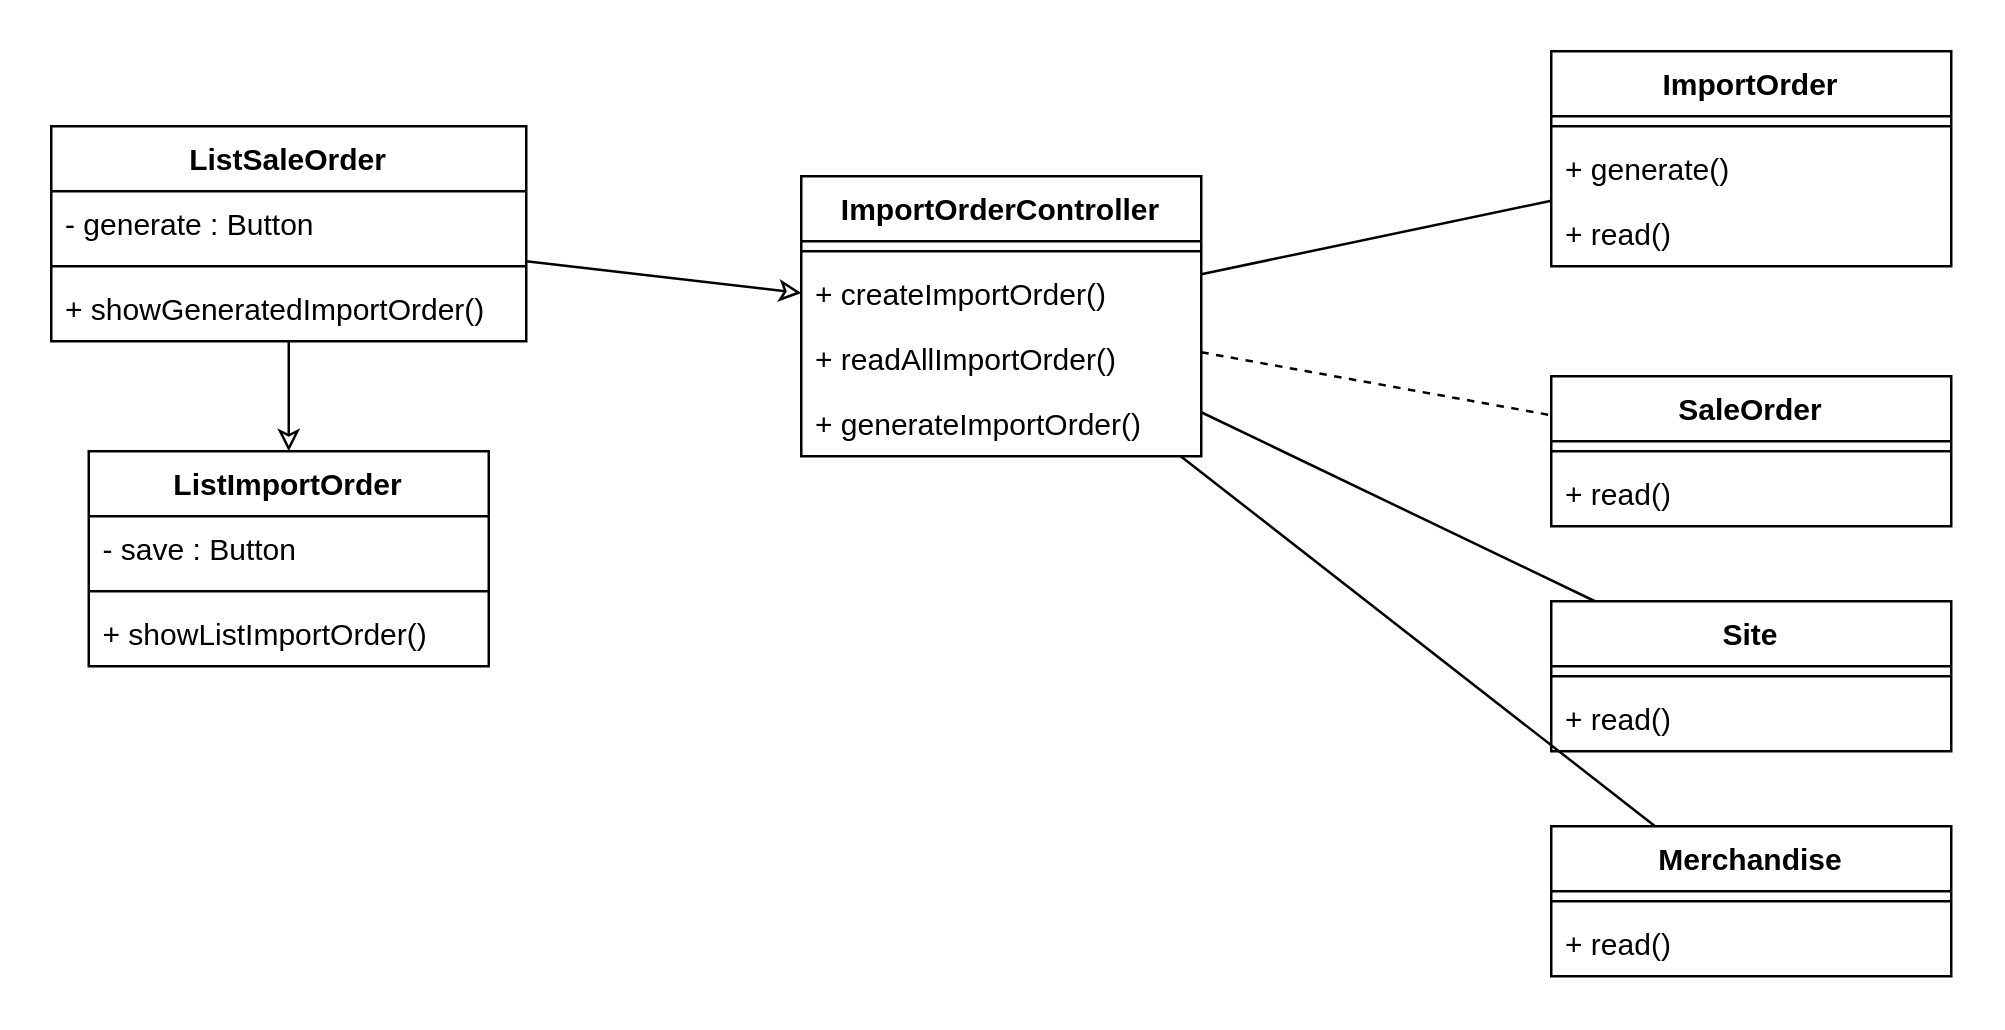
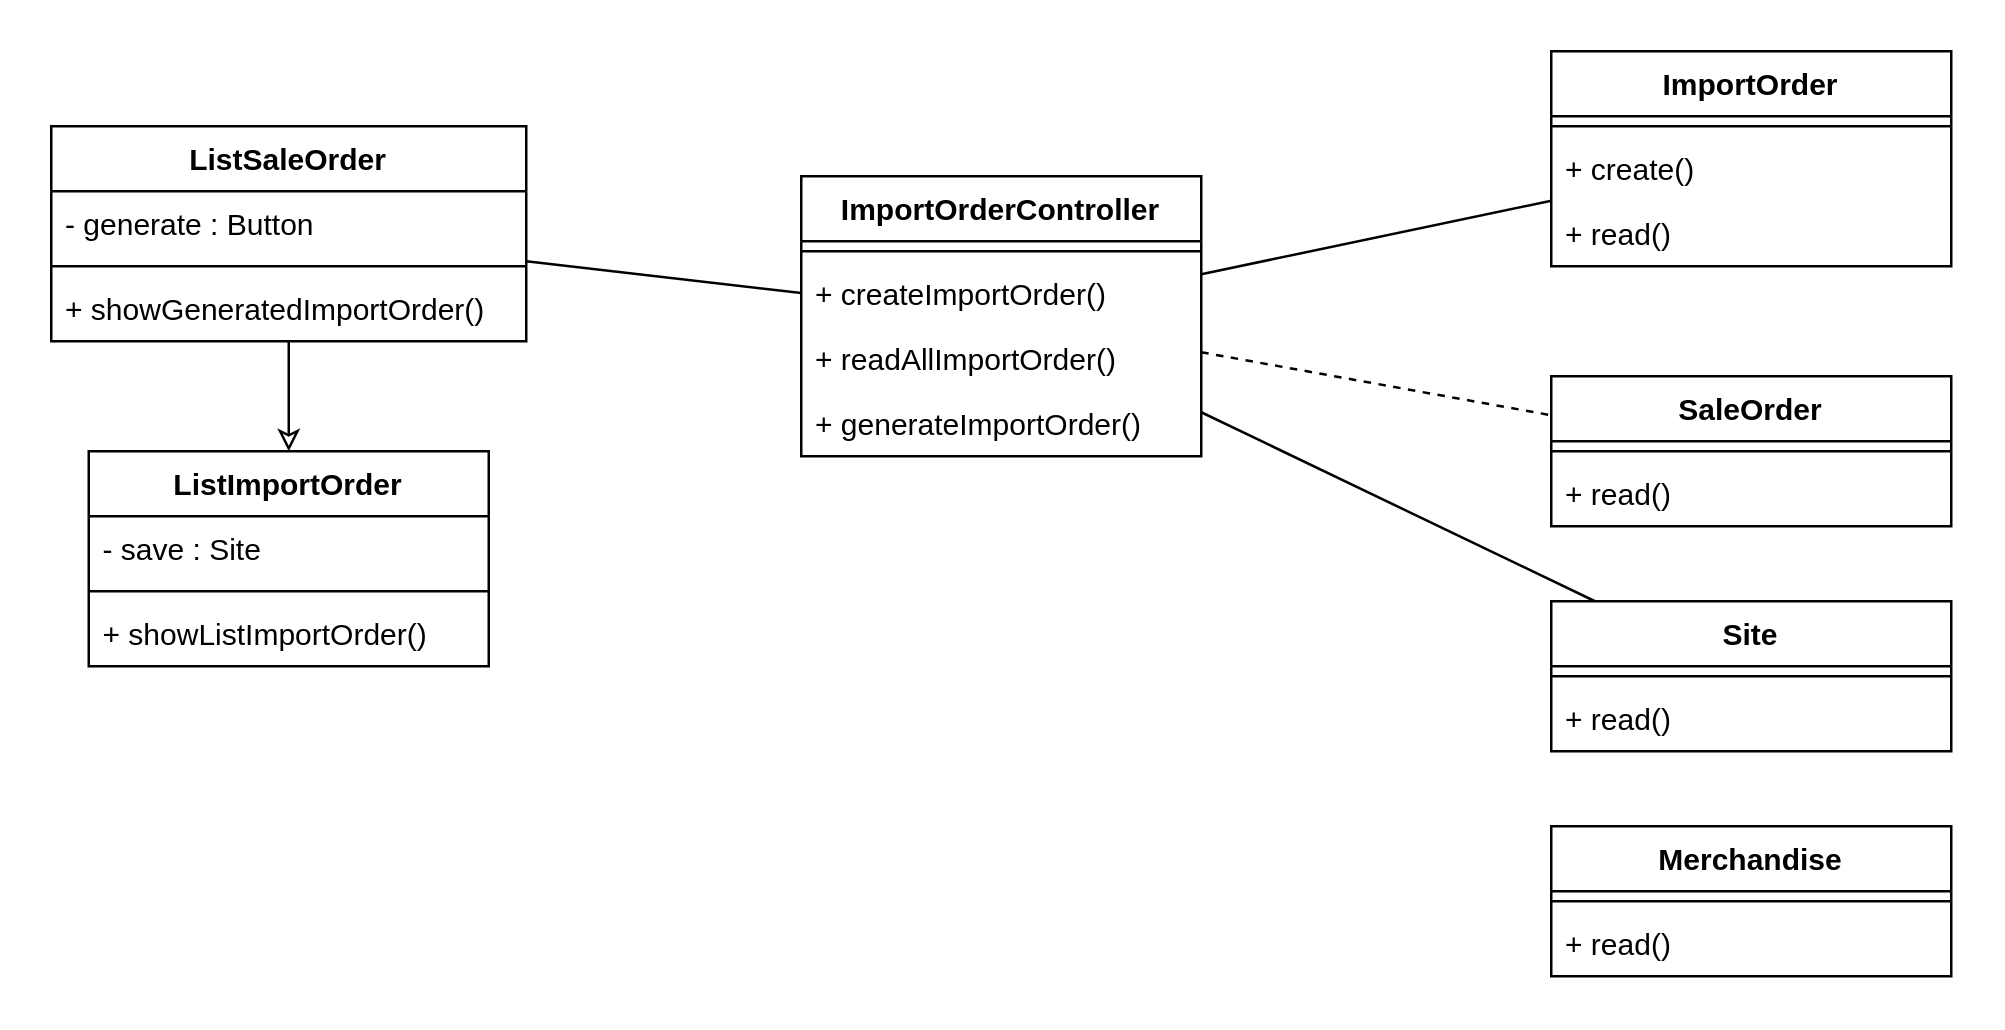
  <mxCell id="0" />
  <mxCell id="1" parent="0" />
- <mxCell id="2" style="edgeStyle=none;rounded=0;orthogonalLoop=1;jettySize=auto;html=1;endArrow=none;endFill=0;" parent="1" source="8" target="19" edge="1"><mxGeometry relative="1" as="geometry" /></mxCell>
  <mxCell id="3" style="rounded=0;orthogonalLoop=1;jettySize=auto;html=1;endArrow=none;endFill=0;" parent="1" source="8" target="26" edge="1"><mxGeometry relative="1" as="geometry" /></mxCell>
  <mxCell id="4" style="rounded=0;orthogonalLoop=1;jettySize=auto;html=1;startArrow=none;startFill=0;sourcePerimeterSpacing=0;endArrow=none;endFill=0;targetPerimeterSpacing=0;" parent="1" source="8" target="16" edge="1"><mxGeometry relative="1" as="geometry" /></mxCell>
  <mxCell id="5" style="rounded=0;orthogonalLoop=1;jettySize=auto;html=1;endArrow=none;endFill=0;dashed=1;" parent="1" source="8" target="13" edge="1"><mxGeometry relative="1" as="geometry" /></mxCell>
  <mxCell id="6" style="edgeStyle=orthogonalEdgeStyle;rounded=0;orthogonalLoop=1;jettySize=auto;html=1;endArrow=classic;endFill=0;" parent="1" source="22" target="30" edge="1"><mxGeometry relative="1" as="geometry" /></mxCell>
- <mxCell id="7" style="edgeStyle=none;rounded=0;orthogonalLoop=1;jettySize=auto;html=1;endArrow=classic;endFill=0;" parent="1" source="22" target="8" edge="1"><mxGeometry relative="1" as="geometry" /></mxCell>
+ <mxCell id="7" style="edgeStyle=none;rounded=0;orthogonalLoop=1;jettySize=auto;html=1;endArrow=none;endFill=0;" parent="1" source="22" target="8" edge="1"><mxGeometry relative="1" as="geometry" /></mxCell>
  <mxCell id="8" value="ImportOrderController" style="swimlane;fontStyle=1;align=center;verticalAlign=top;childLayout=stackLayout;horizontal=1;startSize=26;horizontalStack=0;resizeParent=1;resizeParentMax=0;resizeLast=0;collapsible=1;marginBottom=0;" parent="1" vertex="1"><mxGeometry x="320" y="70" width="160" height="112" as="geometry" /></mxCell>
  <mxCell id="9" value="" style="line;strokeWidth=1;fillColor=none;align=left;verticalAlign=middle;spacingTop=-1;spacingLeft=3;spacingRight=3;rotatable=0;labelPosition=right;points=[];portConstraint=eastwest;" parent="8" vertex="1"><mxGeometry y="26" width="160" height="8" as="geometry" /></mxCell>
  <mxCell id="10" value="+ createImportOrder()" style="text;strokeColor=none;fillColor=none;align=left;verticalAlign=top;spacingLeft=4;spacingRight=4;overflow=hidden;rotatable=0;points=[[0,0.5],[1,0.5]];portConstraint=eastwest;" parent="8" vertex="1"><mxGeometry y="34" width="160" height="26" as="geometry" /></mxCell>
  <mxCell id="11" value="+ readAllImportOrder()" style="text;strokeColor=none;fillColor=none;align=left;verticalAlign=top;spacingLeft=4;spacingRight=4;overflow=hidden;rotatable=0;points=[[0,0.5],[1,0.5]];portConstraint=eastwest;" parent="8" vertex="1"><mxGeometry y="60" width="160" height="26" as="geometry" /></mxCell>
  <mxCell id="12" value="+ generateImportOrder()" style="text;strokeColor=none;fillColor=none;align=left;verticalAlign=top;spacingLeft=4;spacingRight=4;overflow=hidden;rotatable=0;points=[[0,0.5],[1,0.5]];portConstraint=eastwest;" parent="8" vertex="1"><mxGeometry y="86" width="160" height="26" as="geometry" /></mxCell>
  <mxCell id="13" value="SaleOrder" style="swimlane;fontStyle=1;align=center;verticalAlign=top;childLayout=stackLayout;horizontal=1;startSize=26;horizontalStack=0;resizeParent=1;resizeParentMax=0;resizeLast=0;collapsible=1;marginBottom=0;" parent="1" vertex="1"><mxGeometry x="620" y="150" width="160" height="60" as="geometry" /></mxCell>
  <mxCell id="14" value="" style="line;strokeWidth=1;fillColor=none;align=left;verticalAlign=middle;spacingTop=-1;spacingLeft=3;spacingRight=3;rotatable=0;labelPosition=right;points=[];portConstraint=eastwest;" parent="13" vertex="1"><mxGeometry y="26" width="160" height="8" as="geometry" /></mxCell>
  <mxCell id="15" value="+ read()" style="text;strokeColor=none;fillColor=none;align=left;verticalAlign=top;spacingLeft=4;spacingRight=4;overflow=hidden;rotatable=0;points=[[0,0.5],[1,0.5]];portConstraint=eastwest;" parent="13" vertex="1"><mxGeometry y="34" width="160" height="26" as="geometry" /></mxCell>
  <mxCell id="16" value="Site" style="swimlane;fontStyle=1;align=center;verticalAlign=top;childLayout=stackLayout;horizontal=1;startSize=26;horizontalStack=0;resizeParent=1;resizeParentMax=0;resizeLast=0;collapsible=1;marginBottom=0;" parent="1" vertex="1"><mxGeometry x="620" y="240" width="160" height="60" as="geometry" /></mxCell>
  <mxCell id="17" value="" style="line;strokeWidth=1;fillColor=none;align=left;verticalAlign=middle;spacingTop=-1;spacingLeft=3;spacingRight=3;rotatable=0;labelPosition=right;points=[];portConstraint=eastwest;" parent="16" vertex="1"><mxGeometry y="26" width="160" height="8" as="geometry" /></mxCell>
  <mxCell id="18" value="+ read()" style="text;strokeColor=none;fillColor=none;align=left;verticalAlign=top;spacingLeft=4;spacingRight=4;overflow=hidden;rotatable=0;points=[[0,0.5],[1,0.5]];portConstraint=eastwest;" parent="16" vertex="1"><mxGeometry y="34" width="160" height="26" as="geometry" /></mxCell>
  <mxCell id="19" value="Merchandise" style="swimlane;fontStyle=1;align=center;verticalAlign=top;childLayout=stackLayout;horizontal=1;startSize=26;horizontalStack=0;resizeParent=1;resizeParentMax=0;resizeLast=0;collapsible=1;marginBottom=0;" parent="1" vertex="1"><mxGeometry x="620" y="330" width="160" height="60" as="geometry" /></mxCell>
  <mxCell id="20" value="" style="line;strokeWidth=1;fillColor=none;align=left;verticalAlign=middle;spacingTop=-1;spacingLeft=3;spacingRight=3;rotatable=0;labelPosition=right;points=[];portConstraint=eastwest;" parent="19" vertex="1"><mxGeometry y="26" width="160" height="8" as="geometry" /></mxCell>
  <mxCell id="21" value="+ read()" style="text;strokeColor=none;fillColor=none;align=left;verticalAlign=top;spacingLeft=4;spacingRight=4;overflow=hidden;rotatable=0;points=[[0,0.5],[1,0.5]];portConstraint=eastwest;" parent="19" vertex="1"><mxGeometry y="34" width="160" height="26" as="geometry" /></mxCell>
  <mxCell id="22" value="ListSaleOrder" style="swimlane;fontStyle=1;align=center;verticalAlign=top;childLayout=stackLayout;horizontal=1;startSize=26;horizontalStack=0;resizeParent=1;resizeParentMax=0;resizeLast=0;collapsible=1;marginBottom=0;" parent="1" vertex="1"><mxGeometry x="20" y="50" width="190" height="86" as="geometry" /></mxCell>
  <mxCell id="23" value="- generate : Button" style="text;strokeColor=none;fillColor=none;align=left;verticalAlign=top;spacingLeft=4;spacingRight=4;overflow=hidden;rotatable=0;points=[[0,0.5],[1,0.5]];portConstraint=eastwest;" parent="22" vertex="1"><mxGeometry y="26" width="190" height="26" as="geometry" /></mxCell>
  <mxCell id="24" value="" style="line;strokeWidth=1;fillColor=none;align=left;verticalAlign=middle;spacingTop=-1;spacingLeft=3;spacingRight=3;rotatable=0;labelPosition=right;points=[];portConstraint=eastwest;" parent="22" vertex="1"><mxGeometry y="52" width="190" height="8" as="geometry" /></mxCell>
  <mxCell id="25" value="+ showGeneratedImportOrder()" style="text;strokeColor=none;fillColor=none;align=left;verticalAlign=top;spacingLeft=4;spacingRight=4;overflow=hidden;rotatable=0;points=[[0,0.5],[1,0.5]];portConstraint=eastwest;" parent="22" vertex="1"><mxGeometry y="60" width="190" height="26" as="geometry" /></mxCell>
  <mxCell id="26" value="ImportOrder" style="swimlane;fontStyle=1;align=center;verticalAlign=top;childLayout=stackLayout;horizontal=1;startSize=26;horizontalStack=0;resizeParent=1;resizeParentMax=0;resizeLast=0;collapsible=1;marginBottom=0;" parent="1" vertex="1"><mxGeometry x="620" y="20" width="160" height="86" as="geometry" /></mxCell>
  <mxCell id="27" value="" style="line;strokeWidth=1;fillColor=none;align=left;verticalAlign=middle;spacingTop=-1;spacingLeft=3;spacingRight=3;rotatable=0;labelPosition=right;points=[];portConstraint=eastwest;" parent="26" vertex="1"><mxGeometry y="26" width="160" height="8" as="geometry" /></mxCell>
- <mxCell id="28" value="+ generate()" style="text;strokeColor=none;fillColor=none;align=left;verticalAlign=top;spacingLeft=4;spacingRight=4;overflow=hidden;rotatable=0;points=[[0,0.5],[1,0.5]];portConstraint=eastwest;" parent="26" vertex="1"><mxGeometry y="34" width="160" height="26" as="geometry" /></mxCell>
+ <mxCell id="28" value="+ create()" style="text;strokeColor=none;fillColor=none;align=left;verticalAlign=top;spacingLeft=4;spacingRight=4;overflow=hidden;rotatable=0;points=[[0,0.5],[1,0.5]];portConstraint=eastwest;" parent="26" vertex="1"><mxGeometry y="34" width="160" height="26" as="geometry" /></mxCell>
  <mxCell id="29" value="+ read()" style="text;strokeColor=none;fillColor=none;align=left;verticalAlign=top;spacingLeft=4;spacingRight=4;overflow=hidden;rotatable=0;points=[[0,0.5],[1,0.5]];portConstraint=eastwest;" parent="26" vertex="1"><mxGeometry y="60" width="160" height="26" as="geometry" /></mxCell>
  <mxCell id="30" value="ListImportOrder" style="swimlane;fontStyle=1;align=center;verticalAlign=top;childLayout=stackLayout;horizontal=1;startSize=26;horizontalStack=0;resizeParent=1;resizeParentMax=0;resizeLast=0;collapsible=1;marginBottom=0;" parent="1" vertex="1"><mxGeometry x="35" y="180" width="160" height="86" as="geometry" /></mxCell>
- <mxCell id="31" value="- save : Button" style="text;strokeColor=none;fillColor=none;align=left;verticalAlign=top;spacingLeft=4;spacingRight=4;overflow=hidden;rotatable=0;points=[[0,0.5],[1,0.5]];portConstraint=eastwest;" parent="30" vertex="1"><mxGeometry y="26" width="160" height="26" as="geometry" /></mxCell>
+ <mxCell id="31" value="- save : Site" style="text;strokeColor=none;fillColor=none;align=left;verticalAlign=top;spacingLeft=4;spacingRight=4;overflow=hidden;rotatable=0;points=[[0,0.5],[1,0.5]];portConstraint=eastwest;" parent="30" vertex="1"><mxGeometry y="26" width="160" height="26" as="geometry" /></mxCell>
  <mxCell id="32" value="" style="line;strokeWidth=1;fillColor=none;align=left;verticalAlign=middle;spacingTop=-1;spacingLeft=3;spacingRight=3;rotatable=0;labelPosition=right;points=[];portConstraint=eastwest;" parent="30" vertex="1"><mxGeometry y="52" width="160" height="8" as="geometry" /></mxCell>
  <mxCell id="33" value="+ showListImportOrder()" style="text;strokeColor=none;fillColor=none;align=left;verticalAlign=top;spacingLeft=4;spacingRight=4;overflow=hidden;rotatable=0;points=[[0,0.5],[1,0.5]];portConstraint=eastwest;" parent="30" vertex="1"><mxGeometry y="60" width="160" height="26" as="geometry" /></mxCell>
